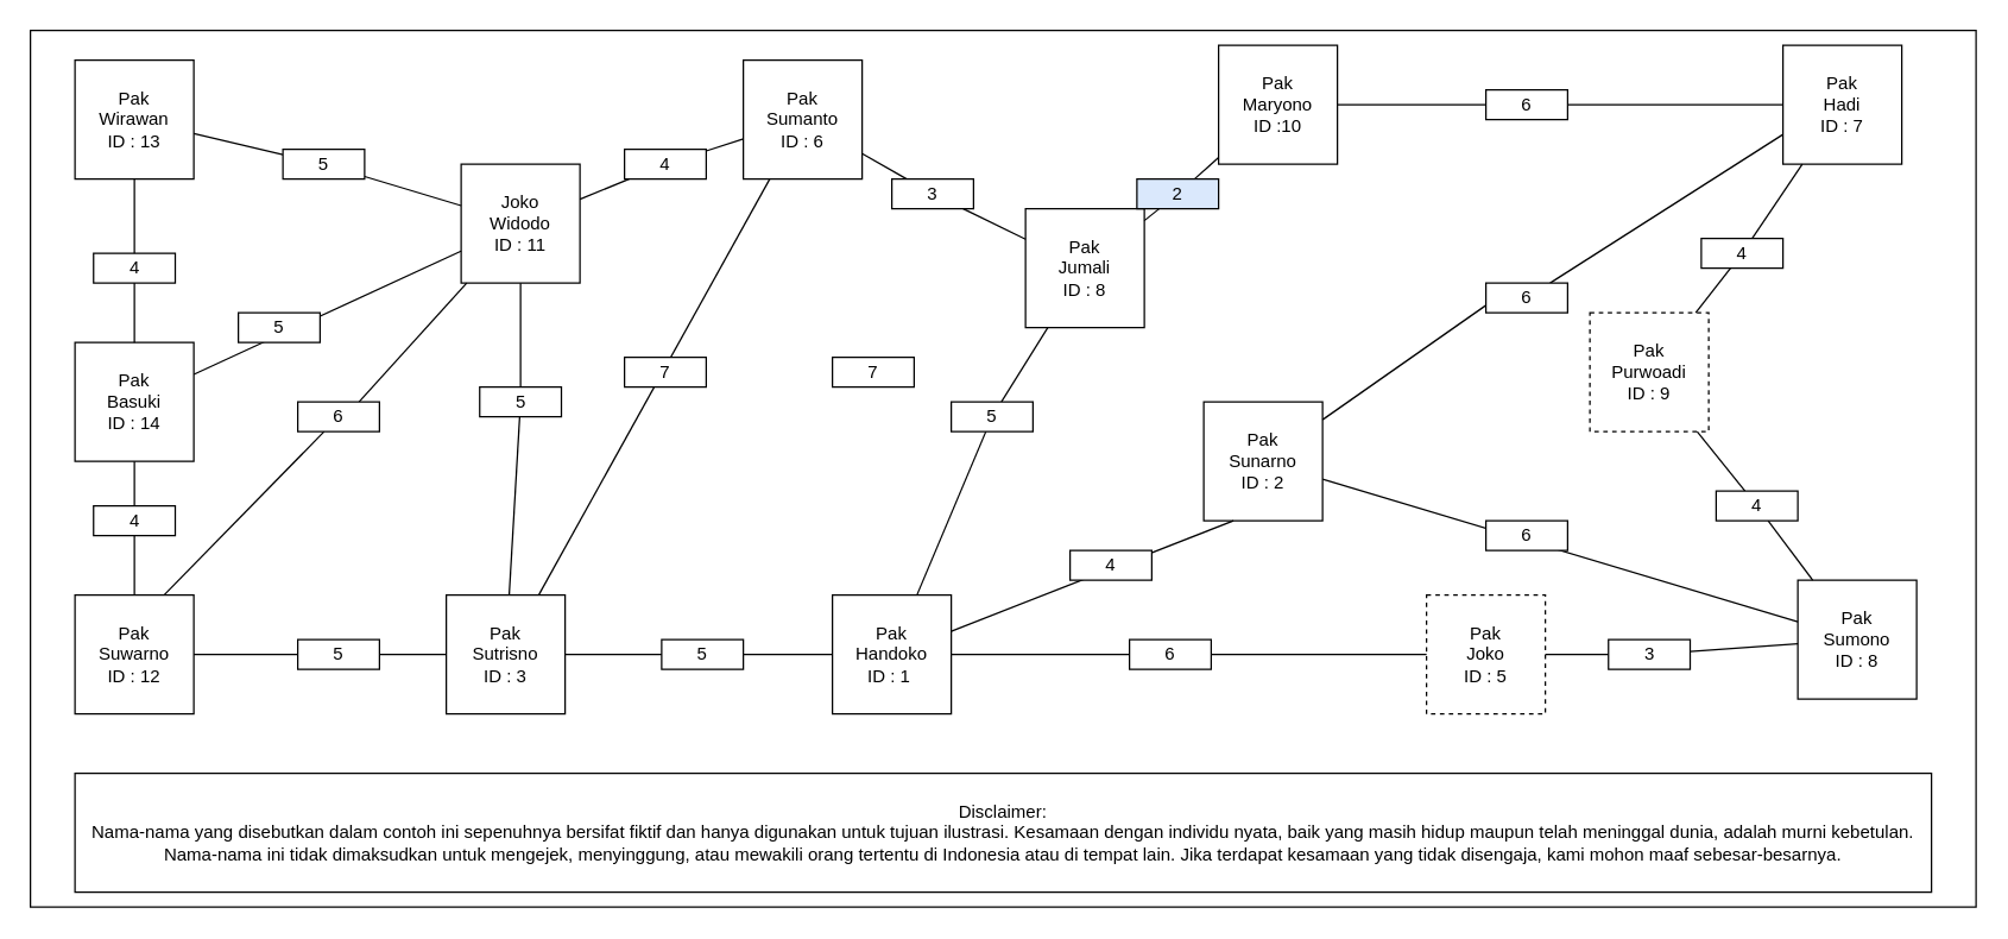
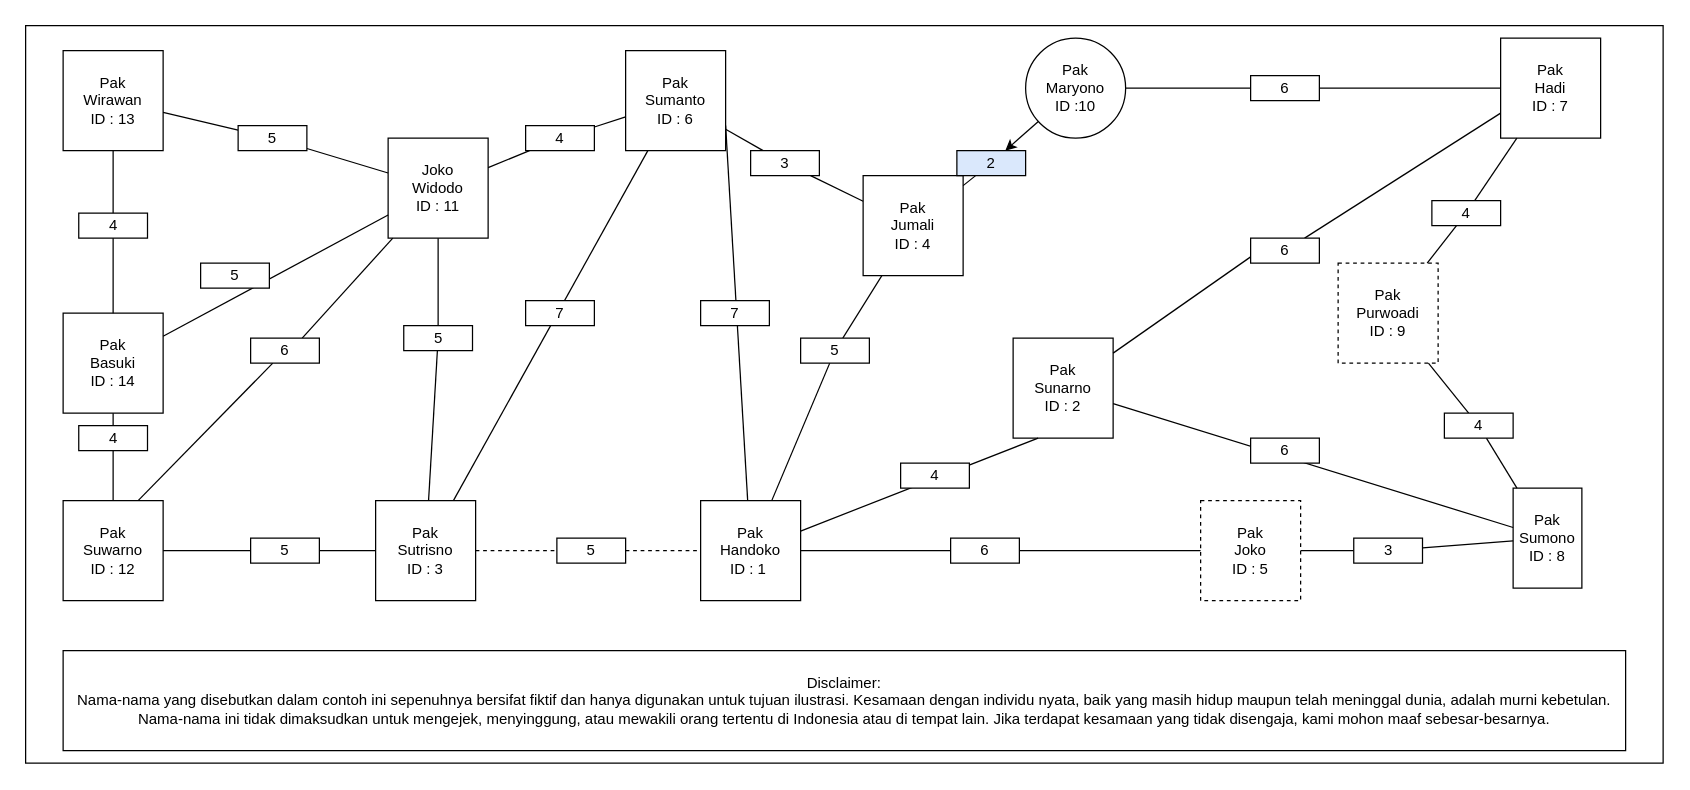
  <mxCell id="0" />
  <mxCell id="1" parent="0" />
  <mxCell id="2" value="" style="rounded=0;whiteSpace=wrap;html=1;" parent="1" vertex="1"><mxGeometry x="20" y="20" width="1310" height="590" as="geometry" /></mxCell>
- <mxCell id="3" value="Pak&lt;div&gt;Jumali&lt;/div&gt;&lt;div&gt;ID : 8&lt;/div&gt;" style="whiteSpace=wrap;html=1;aspect=fixed;" parent="1" vertex="1"><mxGeometry x="690" y="140" width="80" height="80" as="geometry" /></mxCell>
+ <mxCell id="3" value="Pak&lt;div&gt;Jumali&lt;/div&gt;&lt;div&gt;ID : 4&lt;/div&gt;" style="whiteSpace=wrap;html=1;aspect=fixed;" parent="1" vertex="1"><mxGeometry x="690" y="140" width="80" height="80" as="geometry" /></mxCell>
  <mxCell id="4" value="Pak&lt;div&gt;Sumanto&lt;/div&gt;&lt;div&gt;ID : 6&lt;/div&gt;" style="whiteSpace=wrap;html=1;aspect=fixed;" parent="1" vertex="1"><mxGeometry x="500" y="40" width="80" height="80" as="geometry" /></mxCell>
  <mxCell id="5" value="Pak&lt;div&gt;Sunarno&lt;/div&gt;&lt;div&gt;ID :&amp;nbsp;&lt;span style=&quot;background-color: transparent; color: light-dark(rgb(0, 0, 0), rgb(255, 255, 255));&quot;&gt;2&lt;/span&gt;&lt;/div&gt;" style="whiteSpace=wrap;html=1;aspect=fixed;" parent="1" vertex="1"><mxGeometry x="810" y="270" width="80" height="80" as="geometry" /></mxCell>
- <mxCell id="6" value="Pak&lt;div&gt;Maryono&lt;/div&gt;&lt;div&gt;ID :10&lt;/div&gt;" style="whiteSpace=wrap;html=1;aspect=fixed;" parent="1" vertex="1"><mxGeometry x="820" y="30" width="80" height="80" as="geometry" /></mxCell>
+ <mxCell id="6" value="Pak&lt;div&gt;Maryono&lt;/div&gt;&lt;div&gt;ID :10&lt;/div&gt;" style="ellipse;whiteSpace=wrap;html=1;aspect=fixed;" parent="1" vertex="1"><mxGeometry x="820" y="30" width="80" height="80" as="geometry" /></mxCell>
  <mxCell id="7" value="Pak&lt;div&gt;Suwarno&lt;/div&gt;&lt;div&gt;ID : 12&lt;/div&gt;" style="whiteSpace=wrap;html=1;aspect=fixed;" parent="1" vertex="1"><mxGeometry x="50" y="400" width="80" height="80" as="geometry" /></mxCell>
  <mxCell id="8" value="Pak&lt;div&gt;Handoko&lt;/div&gt;&lt;div&gt;ID : 1&lt;span style=&quot;background-color: transparent; color: light-dark(rgb(0, 0, 0), rgb(255, 255, 255));&quot;&gt;&amp;nbsp;&lt;/span&gt;&lt;/div&gt;" style="whiteSpace=wrap;html=1;aspect=fixed;" parent="1" vertex="1"><mxGeometry y="400" width="80" height="80" as="geometry" x="560" /></mxCell>
  <mxCell id="9" value="Joko&lt;div&gt;Widodo&lt;/div&gt;&lt;div&gt;ID : 11&lt;/div&gt;" style="whiteSpace=wrap;html=1;aspect=fixed;" parent="1" vertex="1"><mxGeometry x="310" y="110" width="80" height="80" as="geometry" /></mxCell>
  <mxCell id="10" value="Pak&lt;div&gt;Purwoadi&lt;/div&gt;&lt;div&gt;ID : 9&lt;/div&gt;" style="whiteSpace=wrap;html=1;aspect=fixed;dashed=1;" parent="1" vertex="1"><mxGeometry x="1070" y="210" width="80" height="80" as="geometry" /></mxCell>
  <mxCell id="11" value="Pak&lt;div&gt;Wirawan&lt;/div&gt;&lt;div&gt;ID : 13&lt;/div&gt;" style="whiteSpace=wrap;html=1;aspect=fixed;" parent="1" vertex="1"><mxGeometry x="50" y="40" width="80" height="80" as="geometry" /></mxCell>
  <mxCell id="12" value="Pak&lt;br&gt;Hadi&lt;div&gt;ID : 7&lt;/div&gt;" style="whiteSpace=wrap;html=1;aspect=fixed;" parent="1" vertex="1"><mxGeometry x="1200" y="30" width="80" height="80" as="geometry" /></mxCell>
- <mxCell id="13" value="Pak&lt;div&gt;Basuki&lt;/div&gt;&lt;div&gt;ID : 14&lt;/div&gt;" style="whiteSpace=wrap;html=1;aspect=fixed;" parent="1" vertex="1"><mxGeometry x="50" y="230" width="80" height="80" as="geometry" /></mxCell>
+ <mxCell id="13" value="Pak&lt;div&gt;Basuki&lt;/div&gt;&lt;div&gt;ID : 14&lt;/div&gt;" style="whiteSpace=wrap;html=1;aspect=fixed;" parent="1" vertex="1"><mxGeometry x="50" y="250" width="80" height="80" as="geometry" /></mxCell>
  <mxCell id="14" value="Pak&lt;div&gt;Sutrisno&lt;/div&gt;&lt;div&gt;ID : 3&lt;/div&gt;" style="whiteSpace=wrap;html=1;aspect=fixed;" parent="1" vertex="1"><mxGeometry x="300" y="400" width="80" height="80" as="geometry" /></mxCell>
  <mxCell id="15" value="Pak&lt;div&gt;Joko&lt;/div&gt;&lt;div&gt;ID : 5&lt;/div&gt;" style="whiteSpace=wrap;html=1;aspect=fixed;dashed=1;" parent="1" vertex="1"><mxGeometry x="960" y="400" width="80" height="80" as="geometry" /></mxCell>
- <mxCell id="16" value="Pak&lt;div&gt;Sumono&lt;/div&gt;&lt;div&gt;ID : 8&lt;/div&gt;" style="whiteSpace=wrap;html=1;aspect=fixed;" parent="1" vertex="1"><mxGeometry x="1210" y="390" width="80" height="80" as="geometry" /></mxCell>
+ <mxCell id="16" value="Pak&lt;div&gt;Sumono&lt;/div&gt;&lt;div&gt;ID : 8&lt;/div&gt;" style="whiteSpace=wrap;html=1;aspect=fixed;" parent="1" vertex="1"><mxGeometry x="1210" y="390" width="55" height="80" as="geometry" /></mxCell>
  <mxCell id="17" value="" style="endArrow=none;html=1;rounded=0;entryX=0.25;entryY=1;entryDx=0;entryDy=0;" parent="1" source="8" target="5" edge="1"><mxGeometry width="50" height="50" relative="1" as="geometry"><mxPoint x="790" y="270" as="sourcePoint" /><mxPoint x="840" y="220" as="targetPoint" /></mxGeometry></mxCell>
  <mxCell id="18" value="" style="endArrow=none;html=1;rounded=0;exitX=0;exitY=0.75;exitDx=0;exitDy=0;" parent="1" source="50" target="5" edge="1"><mxGeometry width="50" height="50" relative="1" as="geometry"><mxPoint x="790" y="270" as="sourcePoint" /><mxPoint x="840" y="220" as="targetPoint" /></mxGeometry></mxCell>
  <mxCell id="19" value="" style="endArrow=none;html=1;rounded=0;" parent="1" source="44" target="8" edge="1"><mxGeometry width="50" height="50" relative="1" as="geometry"><mxPoint x="790" y="270" as="sourcePoint" /><mxPoint x="840" y="220" as="targetPoint" /></mxGeometry></mxCell>
  <mxCell id="20" value="" style="endArrow=none;html=1;rounded=0;" parent="1" source="40" target="8" edge="1"><mxGeometry width="50" height="50" relative="1" as="geometry"><mxPoint x="590" y="380" as="sourcePoint" /><mxPoint x="640" y="330" as="targetPoint" /></mxGeometry></mxCell>
- <mxCell id="21" value="" style="endArrow=none;html=1;rounded=0;" parent="1" source="14" target="8" edge="1"><mxGeometry width="50" height="50" relative="1" as="geometry"><mxPoint x="590" y="380" as="sourcePoint" /><mxPoint x="640" y="330" as="targetPoint" /></mxGeometry></mxCell>
+ <mxCell id="21" value="" style="endArrow=none;html=1;rounded=0;dashed=1;" parent="1" source="14" target="8" edge="1"><mxGeometry width="50" height="50" relative="1" as="geometry"><mxPoint x="590" y="380" as="sourcePoint" /><mxPoint x="640" y="330" as="targetPoint" /></mxGeometry></mxCell>
  <mxCell id="22" value="" style="endArrow=none;html=1;rounded=0;" parent="1" source="14" target="4" edge="1"><mxGeometry width="50" height="50" relative="1" as="geometry"><mxPoint x="590" y="250" as="sourcePoint" /><mxPoint x="640" y="200" as="targetPoint" /></mxGeometry></mxCell>
  <mxCell id="23" value="" style="endArrow=none;html=1;rounded=0;" parent="1" source="60" target="3" edge="1"><mxGeometry width="50" height="50" relative="1" as="geometry"><mxPoint x="590" y="250" as="sourcePoint" /><mxPoint x="640" y="200" as="targetPoint" /></mxGeometry></mxCell>
  <mxCell id="24" value="" style="endArrow=none;html=1;rounded=0;" parent="1" source="56" target="3" edge="1"><mxGeometry width="50" height="50" relative="1" as="geometry"><mxPoint x="590" y="250" as="sourcePoint" /><mxPoint x="640" y="200" as="targetPoint" /></mxGeometry></mxCell>
  <mxCell id="25" value="" style="endArrow=none;html=1;rounded=0;" parent="1" source="7" target="14" edge="1"><mxGeometry width="50" height="50" relative="1" as="geometry"><mxPoint x="590" y="250" as="sourcePoint" /><mxPoint x="640" y="200" as="targetPoint" /></mxGeometry></mxCell>
  <mxCell id="26" value="" style="endArrow=none;html=1;rounded=0;" parent="1" source="63" target="4" edge="1"><mxGeometry width="50" height="50" relative="1" as="geometry"><mxPoint x="590" y="250" as="sourcePoint" /><mxPoint x="640" y="200" as="targetPoint" /></mxGeometry></mxCell>
  <mxCell id="27" value="" style="endArrow=none;html=1;rounded=0;entryX=0.75;entryY=0;entryDx=0;entryDy=0;" parent="1" source="67" target="7" edge="1"><mxGeometry width="50" height="50" relative="1" as="geometry"><mxPoint x="590" y="250" as="sourcePoint" /><mxPoint x="640" y="200" as="targetPoint" /></mxGeometry></mxCell>
  <mxCell id="28" value="" style="endArrow=none;html=1;rounded=0;" parent="1" source="13" target="11" edge="1"><mxGeometry width="50" height="50" relative="1" as="geometry"><mxPoint x="590" y="250" as="sourcePoint" /><mxPoint x="640" y="200" as="targetPoint" /></mxGeometry></mxCell>
  <mxCell id="29" value="" style="endArrow=none;html=1;rounded=0;" parent="1" source="13" target="9" edge="1"><mxGeometry width="50" height="50" relative="1" as="geometry"><mxPoint x="590" y="250" as="sourcePoint" /><mxPoint x="640" y="200" as="targetPoint" /></mxGeometry></mxCell>
  <mxCell id="30" value="" style="endArrow=none;html=1;rounded=0;" parent="1" source="5" target="16" edge="1"><mxGeometry width="50" height="50" relative="1" as="geometry"><mxPoint x="760" y="280" as="sourcePoint" /><mxPoint x="810" y="230" as="targetPoint" /></mxGeometry></mxCell>
  <mxCell id="31" value="" style="endArrow=none;html=1;rounded=0;" parent="1" source="54" target="10" edge="1"><mxGeometry width="50" height="50" relative="1" as="geometry"><mxPoint x="760" y="210" as="sourcePoint" /><mxPoint x="810" y="160" as="targetPoint" /></mxGeometry></mxCell>
  <mxCell id="32" value="Disclaimer:&lt;div&gt;Nama-nama yang disebutkan dalam contoh ini sepenuhnya bersifat fiktif dan hanya digunakan untuk tujuan ilustrasi. Kesamaan dengan individu nyata, baik yang masih hidup maupun telah meninggal dunia, adalah murni kebetulan. Nama-nama ini tidak dimaksudkan untuk mengejek, menyinggung, atau mewakili orang tertentu di Indonesia atau di tempat lain. Jika terdapat kesamaan yang tidak disengaja, kami mohon maaf sebesar-besarnya.&lt;/div&gt;" style="rounded=0;whiteSpace=wrap;html=1;fontSize=12;" parent="1" vertex="1"><mxGeometry x="50" y="520" width="1250" height="80" as="geometry" /></mxCell>
+ <mxCell id="33" value="" style="endArrow=none;html=1;rounded=0;entryX=1;entryY=0.75;entryDx=0;entryDy=0;" parent="1" source="8" target="4" edge="1"><mxGeometry width="50" height="50" relative="1" as="geometry"><mxPoint x="550" y="290" as="sourcePoint" /><mxPoint x="600" y="240" as="targetPoint" /></mxGeometry></mxCell>
  <mxCell id="34" value="" style="endArrow=none;html=1;rounded=0;" parent="1" source="65" target="14" edge="1"><mxGeometry width="50" height="50" relative="1" as="geometry"><mxPoint x="550" y="290" as="sourcePoint" /><mxPoint x="600" y="240" as="targetPoint" /></mxGeometry></mxCell>
  <mxCell id="35" value="" style="endArrow=none;html=1;rounded=0;" parent="1" source="13" target="7" edge="1"><mxGeometry width="50" height="50" relative="1" as="geometry"><mxPoint x="550" y="290" as="sourcePoint" /><mxPoint x="600" y="240" as="targetPoint" /></mxGeometry></mxCell>
  <mxCell id="36" value="" style="endArrow=none;html=1;rounded=0;" parent="1" source="52" target="16" edge="1"><mxGeometry width="50" height="50" relative="1" as="geometry"><mxPoint x="550" y="290" as="sourcePoint" /><mxPoint x="600" y="240" as="targetPoint" /></mxGeometry></mxCell>
  <mxCell id="37" value="" style="endArrow=none;html=1;rounded=0;entryX=0;entryY=0.5;entryDx=0;entryDy=0;" parent="1" source="58" target="12" edge="1"><mxGeometry width="50" height="50" relative="1" as="geometry"><mxPoint x="550" y="290" as="sourcePoint" /><mxPoint x="600" y="240" as="targetPoint" /></mxGeometry></mxCell>
  <mxCell id="38" value="" style="endArrow=none;html=1;rounded=0;" parent="1" source="48" target="16" edge="1"><mxGeometry width="50" height="50" relative="1" as="geometry"><mxPoint x="550" y="290" as="sourcePoint" /><mxPoint x="600" y="240" as="targetPoint" /></mxGeometry></mxCell>
  <mxCell id="39" value="" style="endArrow=none;html=1;rounded=0;" parent="1" source="3" target="40" edge="1"><mxGeometry width="50" height="50" relative="1" as="geometry"><mxPoint x="693" y="220" as="sourcePoint" /><mxPoint x="617" y="400" as="targetPoint" /></mxGeometry></mxCell>
  <mxCell id="40" value="5" style="rounded=0;whiteSpace=wrap;html=1;rotation=0;" parent="1" vertex="1"><mxGeometry x="640" y="270" width="55" height="20" as="geometry" /></mxCell>
  <mxCell id="41" value="5" style="rounded=0;whiteSpace=wrap;html=1;rotation=0;" parent="1" vertex="1"><mxGeometry x="445" y="430" width="55" height="20" as="geometry" /></mxCell>
  <mxCell id="42" value="7" style="rounded=0;whiteSpace=wrap;html=1;rotation=0;" parent="1" vertex="1"><mxGeometry y="240" width="55" height="20" as="geometry" x="560" /></mxCell>
  <mxCell id="43" value="" style="endArrow=none;html=1;rounded=0;" parent="1" source="15" target="44" edge="1"><mxGeometry width="50" height="50" relative="1" as="geometry"><mxPoint x="920" y="440" as="sourcePoint" /><mxPoint x="640" y="440" as="targetPoint" /></mxGeometry></mxCell>
  <mxCell id="44" value="6" style="rounded=0;whiteSpace=wrap;html=1;rotation=0;" parent="1" vertex="1"><mxGeometry x="760" y="430" width="55" height="20" as="geometry" /></mxCell>
  <mxCell id="45" value="4" style="rounded=0;whiteSpace=wrap;html=1;rotation=0;" parent="1" vertex="1"><mxGeometry x="720" y="370" width="55" height="20" as="geometry" /></mxCell>
  <mxCell id="46" value="6" style="rounded=0;whiteSpace=wrap;html=1;rotation=0;" parent="1" vertex="1"><mxGeometry x="1000" y="350" width="55" height="20" as="geometry" /></mxCell>
  <mxCell id="47" value="" style="endArrow=none;html=1;rounded=0;" parent="1" source="15" target="48" edge="1"><mxGeometry width="50" height="50" relative="1" as="geometry"><mxPoint x="1040" y="438" as="sourcePoint" /><mxPoint x="1210" y="432" as="targetPoint" /></mxGeometry></mxCell>
  <mxCell id="48" value="3" style="rounded=0;whiteSpace=wrap;html=1;rotation=0;" parent="1" vertex="1"><mxGeometry x="1082.5" y="430" width="55" height="20" as="geometry" /></mxCell>
  <mxCell id="49" value="" style="endArrow=none;html=1;rounded=0;exitX=0;exitY=0.75;exitDx=0;exitDy=0;" parent="1" source="12" target="50" edge="1"><mxGeometry width="50" height="50" relative="1" as="geometry"><mxPoint x="1200" y="90" as="sourcePoint" /><mxPoint x="890" y="285" as="targetPoint" /></mxGeometry></mxCell>
  <mxCell id="50" value="6" style="rounded=0;whiteSpace=wrap;html=1;rotation=0;" parent="1" vertex="1"><mxGeometry x="1000" y="190" width="55" height="20" as="geometry" /></mxCell>
  <mxCell id="51" value="" style="endArrow=none;html=1;rounded=0;" parent="1" source="10" target="52" edge="1"><mxGeometry width="50" height="50" relative="1" as="geometry"><mxPoint x="1141" y="290" as="sourcePoint" /><mxPoint x="1219" y="390" as="targetPoint" /></mxGeometry></mxCell>
  <mxCell id="52" value="4" style="rounded=0;whiteSpace=wrap;html=1;rotation=0;" parent="1" vertex="1"><mxGeometry x="1155" y="330" width="55" height="20" as="geometry" /></mxCell>
  <mxCell id="53" value="" style="endArrow=none;html=1;rounded=0;" parent="1" source="12" target="54" edge="1"><mxGeometry width="50" height="50" relative="1" as="geometry"><mxPoint x="1211" y="110" as="sourcePoint" /><mxPoint x="1139" y="210" as="targetPoint" /></mxGeometry></mxCell>
  <mxCell id="54" value="4" style="rounded=0;whiteSpace=wrap;html=1;rotation=0;" parent="1" vertex="1"><mxGeometry x="1145" y="160" width="55" height="20" as="geometry" /></mxCell>
- <mxCell id="55" value="" style="endArrow=none;html=1;rounded=0;" parent="1" source="6" target="56" edge="1"><mxGeometry width="50" height="50" relative="1" as="geometry"><mxPoint x="820" y="99" as="sourcePoint" /><mxPoint x="750" y="151" as="targetPoint" /></mxGeometry></mxCell>
+ <mxCell id="55" value="" style="endArrow=classic;html=1;rounded=0;" parent="1" source="6" target="56" edge="1"><mxGeometry width="50" height="50" relative="1" as="geometry"><mxPoint x="820" y="99" as="sourcePoint" /><mxPoint x="750" y="151" as="targetPoint" /></mxGeometry></mxCell>
  <mxCell id="56" value="2" style="rounded=0;whiteSpace=wrap;html=1;rotation=0;fillColor=#dae8fc;" parent="1" vertex="1"><mxGeometry x="765" y="120" width="55" height="20" as="geometry" /></mxCell>
  <mxCell id="57" value="" style="endArrow=none;html=1;rounded=0;entryX=0;entryY=0.5;entryDx=0;entryDy=0;" parent="1" source="6" target="58" edge="1"><mxGeometry width="50" height="50" relative="1" as="geometry"><mxPoint x="900" y="70" as="sourcePoint" /><mxPoint x="1200" y="70" as="targetPoint" /></mxGeometry></mxCell>
  <mxCell id="58" value="6" style="rounded=0;whiteSpace=wrap;html=1;rotation=0;" parent="1" vertex="1"><mxGeometry x="1000" y="60" width="55" height="20" as="geometry" /></mxCell>
  <mxCell id="59" value="" style="endArrow=none;html=1;rounded=0;" parent="1" source="4" target="60" edge="1"><mxGeometry width="50" height="50" relative="1" as="geometry"><mxPoint x="580" y="104" as="sourcePoint" /><mxPoint x="670" y="156" as="targetPoint" /></mxGeometry></mxCell>
  <mxCell id="60" value="3" style="rounded=0;whiteSpace=wrap;html=1;rotation=0;" parent="1" vertex="1"><mxGeometry x="600" y="120" width="55" height="20" as="geometry" /></mxCell>
  <mxCell id="61" value="7" style="rounded=0;whiteSpace=wrap;html=1;rotation=0;" parent="1" vertex="1"><mxGeometry x="420" y="240" width="55" height="20" as="geometry" /></mxCell>
  <mxCell id="62" value="" style="endArrow=none;html=1;rounded=0;" parent="1" source="9" target="63" edge="1"><mxGeometry width="50" height="50" relative="1" as="geometry"><mxPoint x="390" y="135" as="sourcePoint" /><mxPoint x="500" y="95" as="targetPoint" /></mxGeometry></mxCell>
  <mxCell id="63" value="4" style="rounded=0;whiteSpace=wrap;html=1;rotation=0;" parent="1" vertex="1"><mxGeometry x="420" y="100" width="55" height="20" as="geometry" /></mxCell>
  <mxCell id="64" value="" style="endArrow=none;html=1;rounded=0;" parent="1" source="9" target="65" edge="1"><mxGeometry width="50" height="50" relative="1" as="geometry"><mxPoint x="349" y="190" as="sourcePoint" /><mxPoint x="341" y="400" as="targetPoint" /></mxGeometry></mxCell>
  <mxCell id="65" value="5" style="rounded=0;whiteSpace=wrap;html=1;rotation=0;" parent="1" vertex="1"><mxGeometry x="322.5" y="260" width="55" height="20" as="geometry" /></mxCell>
  <mxCell id="66" value="" style="endArrow=none;html=1;rounded=0;entryX=0.75;entryY=0;entryDx=0;entryDy=0;" parent="1" source="9" target="67" edge="1"><mxGeometry width="50" height="50" relative="1" as="geometry"><mxPoint x="312" y="190" as="sourcePoint" /><mxPoint x="110" y="400" as="targetPoint" /></mxGeometry></mxCell>
  <mxCell id="67" value="6" style="rounded=0;whiteSpace=wrap;html=1;rotation=0;" parent="1" vertex="1"><mxGeometry x="200" y="270" width="55" height="20" as="geometry" /></mxCell>
  <mxCell id="68" value="5" style="rounded=0;whiteSpace=wrap;html=1;rotation=0;" parent="1" vertex="1"><mxGeometry x="160" y="210" width="55" height="20" as="geometry" /></mxCell>
  <mxCell id="69" value="" style="endArrow=none;html=1;rounded=0;" parent="1" source="71" target="9" edge="1"><mxGeometry width="50" height="50" relative="1" as="geometry"><mxPoint x="130" y="180" as="sourcePoint" /><mxPoint x="180" y="130" as="targetPoint" /></mxGeometry></mxCell>
  <mxCell id="70" value="" style="endArrow=none;html=1;rounded=0;" parent="1" source="11" target="71" edge="1"><mxGeometry width="50" height="50" relative="1" as="geometry"><mxPoint x="130" y="91" as="sourcePoint" /><mxPoint x="310" y="139" as="targetPoint" /></mxGeometry></mxCell>
  <mxCell id="71" value="5" style="rounded=0;whiteSpace=wrap;html=1;rotation=0;" parent="1" vertex="1"><mxGeometry x="190" y="100" width="55" height="20" as="geometry" /></mxCell>
  <mxCell id="72" value="4" style="rounded=0;whiteSpace=wrap;html=1;rotation=0;" parent="1" vertex="1"><mxGeometry x="62.5" y="170" width="55" height="20" as="geometry" /></mxCell>
  <mxCell id="73" value="4" style="rounded=0;whiteSpace=wrap;html=1;rotation=0;" parent="1" vertex="1"><mxGeometry x="62.5" y="340" width="55" height="20" as="geometry" /></mxCell>
  <mxCell id="74" value="5" style="rounded=0;whiteSpace=wrap;html=1;rotation=0;" parent="1" vertex="1"><mxGeometry x="200" y="430" width="55" height="20" as="geometry" /></mxCell>
